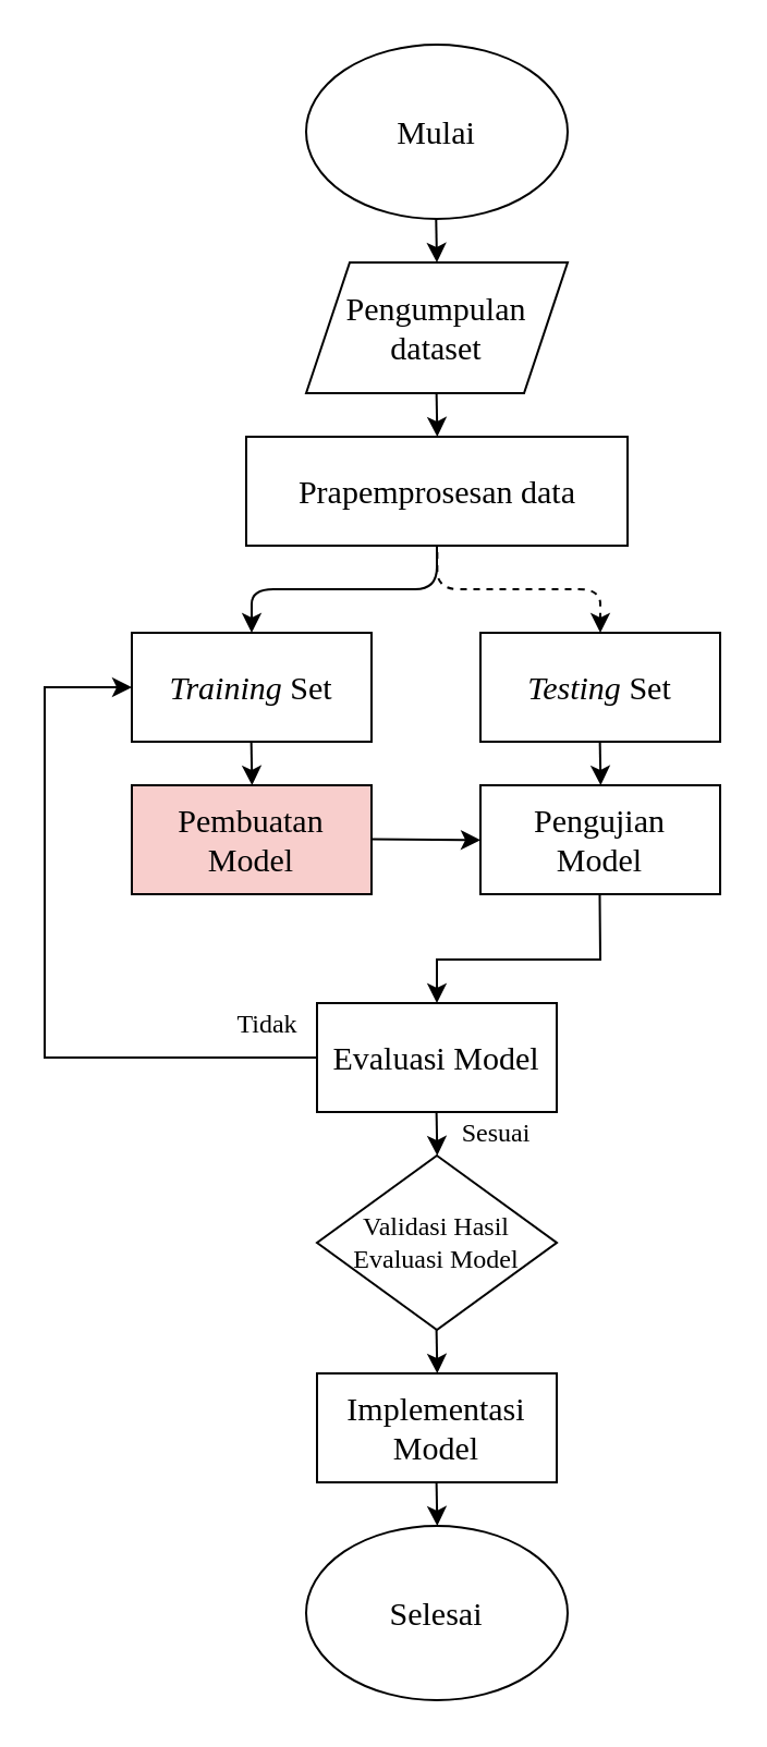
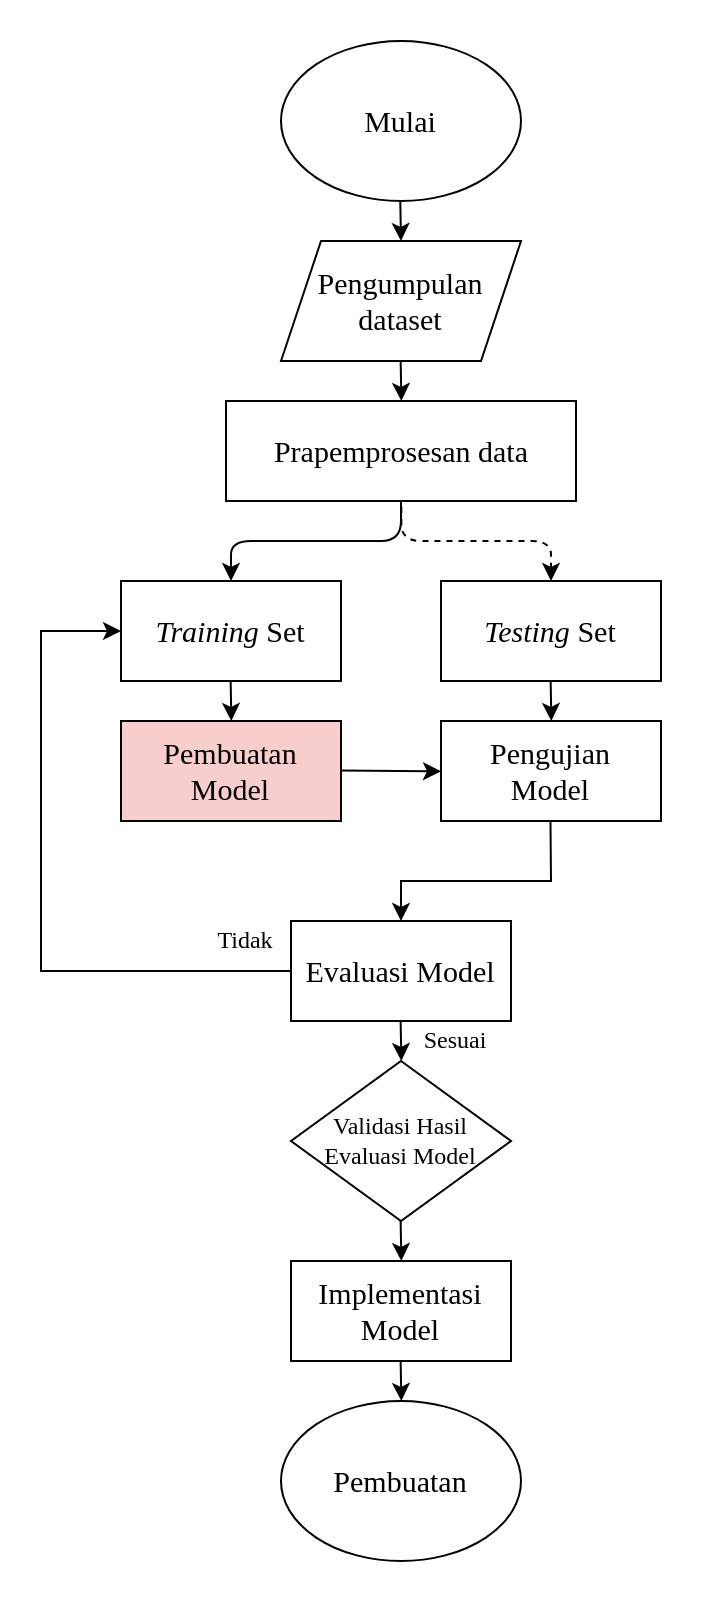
  <mxCell id="0" />
  <mxCell id="1" parent="0" />
  <mxCell id="2" value="&lt;font style=&quot;font-size: 15px;&quot; face=&quot;Times New Roman&quot;&gt;Mulai&lt;/font&gt;" style="ellipse;whiteSpace=wrap;html=1;" vertex="1" parent="1"><mxGeometry x="140" y="20" width="120" height="80" as="geometry" /></mxCell>
  <mxCell id="3" value="" style="endArrow=classic;html=1;rounded=0;" edge="1" parent="1"><mxGeometry width="50" height="50" relative="1" as="geometry"><mxPoint x="199.64" y="100" as="sourcePoint" /><mxPoint x="200" y="120" as="targetPoint" /></mxGeometry></mxCell>
  <mxCell id="4" value="&lt;font face=&quot;Times New Roman&quot;&gt;&lt;span style=&quot;font-size: 15px;&quot;&gt;Pengumpulan dataset&lt;/span&gt;&lt;/font&gt;" style="shape=parallelogram;perimeter=parallelogramPerimeter;whiteSpace=wrap;html=1;fixedSize=1;" vertex="1" parent="1"><mxGeometry x="140" y="120" width="120" height="60" as="geometry" /></mxCell>
  <mxCell id="5" value="&lt;font face=&quot;Times New Roman&quot;&gt;&lt;span style=&quot;font-size: 15px;&quot;&gt;Prapemprosesan data&lt;/span&gt;&lt;/font&gt;" style="rounded=0;whiteSpace=wrap;html=1;" vertex="1" parent="1"><mxGeometry x="112.5" y="200" width="175" height="50" as="geometry" /></mxCell>
  <mxCell id="6" value="" style="edgeStyle=elbowEdgeStyle;elbow=vertical;html=1;rounded=1;curved=0;sourcePerimeterSpacing=0;targetPerimeterSpacing=0;startSize=6;endSize=6;entryX=0.5;entryY=0;entryDx=0;entryDy=0;exitX=0.5;exitY=1;exitDx=0;exitDy=0;" edge="1" parent="1" source="5" target="8"><mxGeometry relative="1" as="geometry"><mxPoint x="200" y="320" as="sourcePoint" /><mxPoint x="130" y="370" as="targetPoint" /><Array as="points"><mxPoint x="160" y="270" /></Array></mxGeometry></mxCell>
  <mxCell id="7" value="" style="edgeStyle=elbowEdgeStyle;elbow=vertical;html=1;rounded=1;curved=0;sourcePerimeterSpacing=0;targetPerimeterSpacing=0;startSize=6;endSize=6;entryX=0.5;entryY=0;entryDx=0;entryDy=0;exitX=0.501;exitY=1.06;exitDx=0;exitDy=0;exitPerimeter=0;dashed=1;" edge="1" parent="1" source="5" target="9"><mxGeometry relative="1" as="geometry"><mxPoint x="200" y="320" as="sourcePoint" /><mxPoint x="270" y="370" as="targetPoint" /><Array as="points"><mxPoint x="230" y="270" /></Array></mxGeometry></mxCell>
  <mxCell id="8" value="&lt;i style=&quot;font-family: &amp;quot;Times New Roman&amp;quot;; font-size: 15px;&quot;&gt;Training&amp;nbsp;&lt;/i&gt;&lt;span style=&quot;font-family: &amp;quot;Times New Roman&amp;quot;; font-size: 15px;&quot;&gt;Set&lt;/span&gt;" style="rounded=0;whiteSpace=wrap;html=1;" vertex="1" parent="1"><mxGeometry x="60" y="290" width="110" height="50" as="geometry" /></mxCell>
  <mxCell id="9" value="&lt;i style=&quot;font-family: &amp;quot;Times New Roman&amp;quot;; font-size: 15px;&quot;&gt;Testing&amp;nbsp;&lt;/i&gt;&lt;span style=&quot;font-family: &amp;quot;Times New Roman&amp;quot;; font-size: 15px;&quot;&gt;Set&lt;/span&gt;" style="rounded=0;whiteSpace=wrap;html=1;" vertex="1" parent="1"><mxGeometry x="220" y="290" width="110" height="50" as="geometry" /></mxCell>
  <mxCell id="10" value="&lt;span style=&quot;font-family: &amp;quot;Times New Roman&amp;quot;; font-size: 15px;&quot;&gt;Pengujian&lt;/span&gt;&lt;div&gt;&lt;span style=&quot;font-family: &amp;quot;Times New Roman&amp;quot;; font-size: 15px;&quot;&gt;Model&lt;/span&gt;&lt;/div&gt;" style="rounded=0;whiteSpace=wrap;html=1;" vertex="1" parent="1"><mxGeometry x="220" y="360" width="110" height="50" as="geometry" /></mxCell>
  <mxCell id="11" value="" style="endArrow=classic;html=1;rounded=0;entryX=0.5;entryY=0;entryDx=0;entryDy=0;" edge="1" parent="1" target="12"><mxGeometry width="50" height="50" relative="1" as="geometry"><mxPoint x="274.74" y="410" as="sourcePoint" /><mxPoint x="200" y="480" as="targetPoint" /><Array as="points"><mxPoint x="275" y="440" /><mxPoint x="200" y="440" /></Array></mxGeometry></mxCell>
  <mxCell id="12" value="&lt;span style=&quot;font-family: &amp;quot;Times New Roman&amp;quot;; font-size: 15px;&quot;&gt;Evaluasi Model&lt;/span&gt;" style="rounded=0;whiteSpace=wrap;html=1;" vertex="1" parent="1"><mxGeometry x="145" y="460" width="110" height="50" as="geometry" /></mxCell>
  <mxCell id="13" value="" style="endArrow=classic;html=1;rounded=0;" edge="1" parent="1"><mxGeometry width="50" height="50" relative="1" as="geometry"><mxPoint x="199.82" y="180" as="sourcePoint" /><mxPoint x="200.18" y="200" as="targetPoint" /></mxGeometry></mxCell>
  <mxCell id="14" value="&lt;span style=&quot;font-family: &amp;quot;Times New Roman&amp;quot;;&quot;&gt;&lt;font&gt;Validasi Hasil&lt;/font&gt;&lt;/span&gt;&lt;div&gt;&lt;span style=&quot;font-family: &amp;quot;Times New Roman&amp;quot;;&quot;&gt;&lt;font&gt;Evaluasi Model&lt;/font&gt;&lt;/span&gt;&lt;/div&gt;" style="rhombus;whiteSpace=wrap;html=1;" vertex="1" parent="1"><mxGeometry x="145" y="530" width="110" height="80" as="geometry" /></mxCell>
  <mxCell id="15" value="&lt;span style=&quot;font-family: &amp;quot;Times New Roman&amp;quot;; font-size: 15px;&quot;&gt;Implementasi Model&lt;/span&gt;" style="rounded=0;whiteSpace=wrap;html=1;" vertex="1" parent="1"><mxGeometry x="145" y="630" width="110" height="50" as="geometry" /></mxCell>
- <mxCell id="16" value="&lt;span style=&quot;font-family: &amp;quot;Times New Roman&amp;quot;; font-size: 15px;&quot;&gt;Selesai&lt;/span&gt;" style="ellipse;whiteSpace=wrap;html=1;" vertex="1" parent="1"><mxGeometry x="140" y="700" width="120" height="80" as="geometry" /></mxCell>
+ <mxCell id="16" value="&lt;span style=&quot;font-family: &amp;quot;Times New Roman&amp;quot;; font-size: 15px;&quot;&gt;Pembuatan&lt;/span&gt;" style="ellipse;whiteSpace=wrap;html=1;" vertex="1" parent="1"><mxGeometry x="140" y="700" width="120" height="80" as="geometry" /></mxCell>
  <mxCell id="17" value="" style="endArrow=classic;html=1;rounded=0;" edge="1" parent="1"><mxGeometry width="50" height="50" relative="1" as="geometry"><mxPoint x="274.82" y="340" as="sourcePoint" /><mxPoint x="275.18" y="360" as="targetPoint" /></mxGeometry></mxCell>
  <mxCell id="18" value="" style="endArrow=classic;html=1;rounded=0;" edge="1" parent="1"><mxGeometry width="50" height="50" relative="1" as="geometry"><mxPoint x="199.81" y="510" as="sourcePoint" /><mxPoint x="200.17" y="530" as="targetPoint" /></mxGeometry></mxCell>
  <mxCell id="19" value="" style="endArrow=classic;html=1;rounded=0;" edge="1" parent="1"><mxGeometry width="50" height="50" relative="1" as="geometry"><mxPoint x="199.81" y="610" as="sourcePoint" /><mxPoint x="200.17" y="630" as="targetPoint" /></mxGeometry></mxCell>
  <mxCell id="20" value="" style="endArrow=classic;html=1;rounded=0;" edge="1" parent="1"><mxGeometry width="50" height="50" relative="1" as="geometry"><mxPoint x="199.81" y="680" as="sourcePoint" /><mxPoint x="200.17" y="700" as="targetPoint" /></mxGeometry></mxCell>
  <mxCell id="21" value="" style="endArrow=classic;html=1;rounded=0;entryX=0;entryY=0.5;entryDx=0;entryDy=0;" edge="1" parent="1"><mxGeometry width="50" height="50" relative="1" as="geometry"><mxPoint x="170" y="384.77" as="sourcePoint" /><mxPoint x="220" y="385.15" as="targetPoint" /></mxGeometry></mxCell>
  <mxCell id="22" value="" style="endArrow=classic;html=1;rounded=0;entryX=0;entryY=0.5;entryDx=0;entryDy=0;" edge="1" parent="1" target="8"><mxGeometry width="50" height="50" relative="1" as="geometry"><mxPoint x="145" y="485" as="sourcePoint" /><mxPoint x="95" y="484.62" as="targetPoint" /><Array as="points"><mxPoint x="20" y="485" /><mxPoint x="20" y="315" /></Array></mxGeometry></mxCell>
  <mxCell id="23" value="&lt;font face=&quot;Times New Roman&quot;&gt;&lt;span style=&quot;font-size: 15px;&quot;&gt;Pembuatan Model&lt;/span&gt;&lt;/font&gt;" style="rounded=0;whiteSpace=wrap;html=1;fillColor=#f8cecc;" vertex="1" parent="1"><mxGeometry x="60" y="360" width="110" height="50" as="geometry" /></mxCell>
  <mxCell id="24" value="" style="endArrow=classic;html=1;rounded=0;" edge="1" parent="1"><mxGeometry width="50" height="50" relative="1" as="geometry"><mxPoint x="114.82" y="340" as="sourcePoint" /><mxPoint x="115.18" y="360" as="targetPoint" /></mxGeometry></mxCell>
  <mxCell id="25" value="&lt;span style=&quot;font-family: &amp;quot;Times New Roman&amp;quot;;&quot;&gt;&lt;font&gt;Sesuai&lt;/font&gt;&lt;/span&gt;" style="text;html=1;align=center;verticalAlign=middle;whiteSpace=wrap;rounded=0;" vertex="1" parent="1"><mxGeometry x="210" y="510" width="35" height="20" as="geometry" /></mxCell>
  <mxCell id="26" value="&lt;font face=&quot;Times New Roman&quot;&gt;Tidak&lt;/font&gt;" style="text;html=1;align=center;verticalAlign=middle;whiteSpace=wrap;rounded=0;" vertex="1" parent="1"><mxGeometry x="105" y="460" width="35" height="20" as="geometry" /></mxCell>
